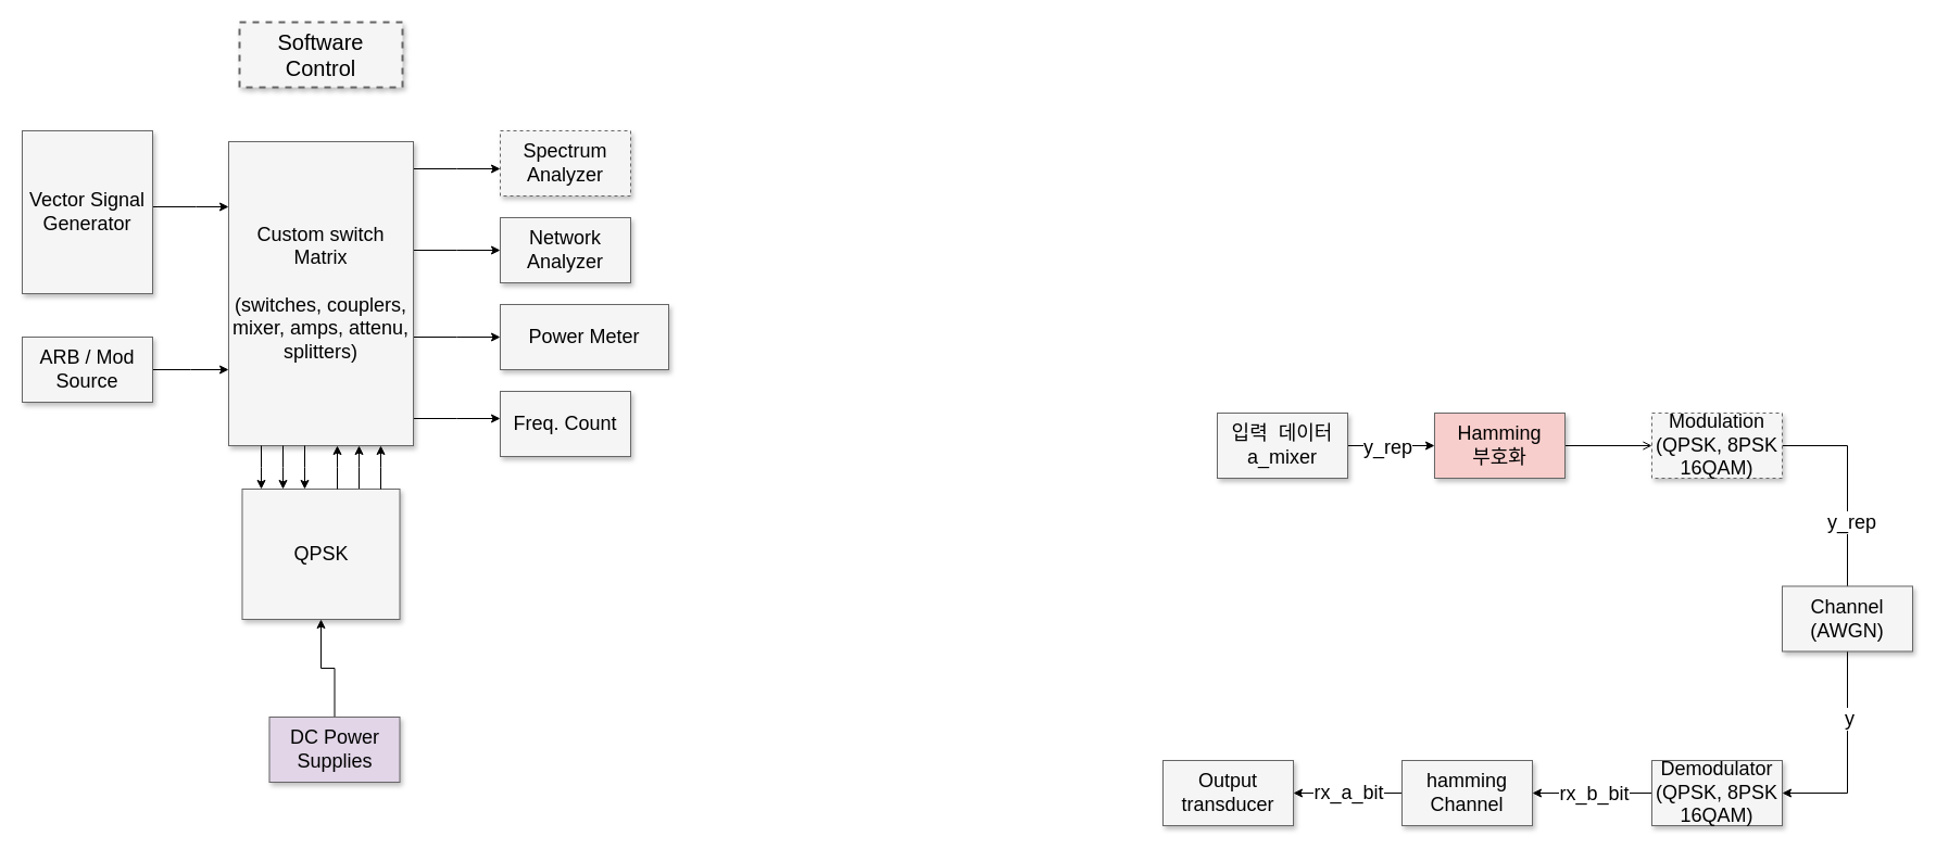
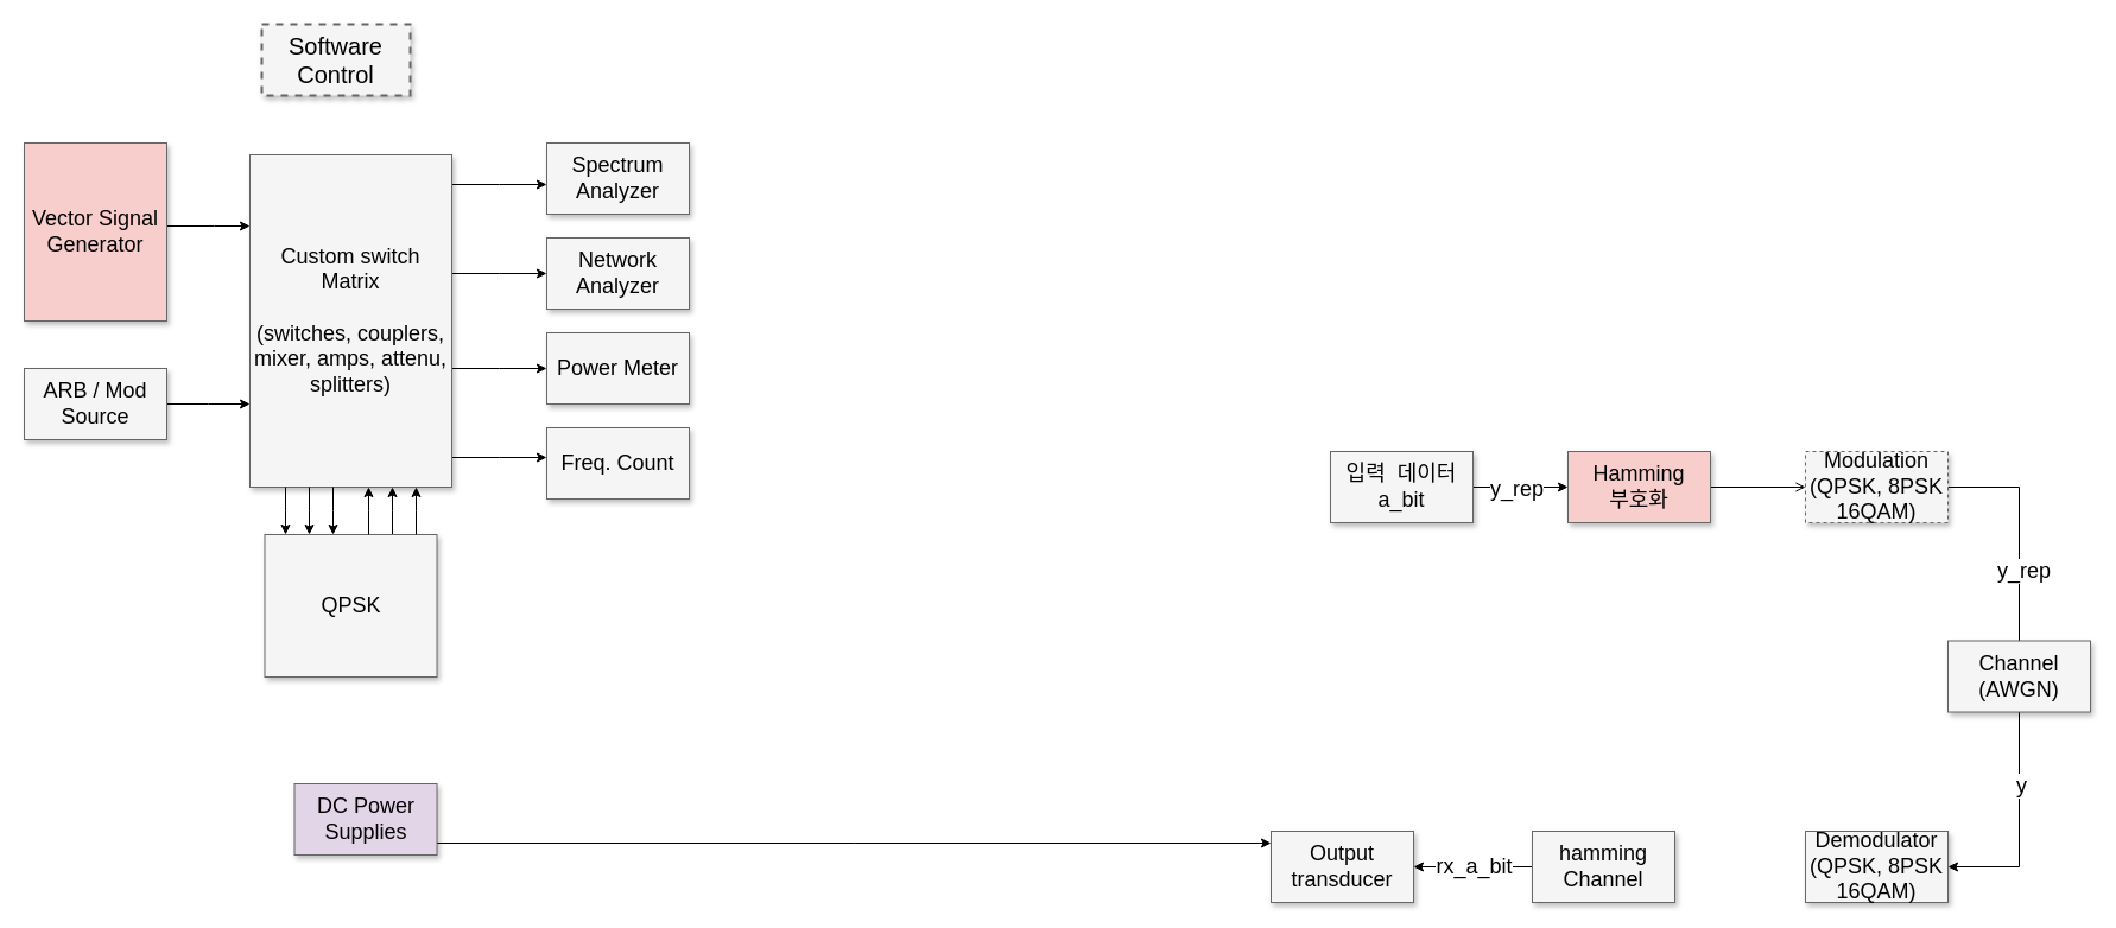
  <mxCell id="0" style=";html=1;" />
  <mxCell id="1" style=";html=1;" parent="0" />
- <mxCell id="2" value="Software Control" style="whiteSpace=wrap;html=1;shadow=1;fontSize=20;fillColor=#f5f5f5;strokeColor=#666666;strokeWidth=2;dashed=1;" parent="1" vertex="1"><mxGeometry x="220" y="20" width="150" height="60" as="geometry" /></mxCell>
+ <mxCell id="2" value="Software Control" style="whiteSpace=wrap;html=1;shadow=1;fontSize=20;fillColor=#f5f5f5;strokeColor=#666666;strokeWidth=2;dashed=1;" parent="1" vertex="1"><mxGeometry x="220" y="20" width="125" height="60" as="geometry" /></mxCell>
  <mxCell id="3" style="edgeStyle=elbowEdgeStyle;rounded=0;html=1;startArrow=none;startFill=0;jettySize=auto;orthogonalLoop=1;fontSize=18;elbow=vertical;" parent="1" source="8" target="9" edge="1"><mxGeometry relative="1" as="geometry" /></mxCell>
  <mxCell id="4" style="edgeStyle=elbowEdgeStyle;rounded=0;html=1;startArrow=none;startFill=0;jettySize=auto;orthogonalLoop=1;fontSize=18;elbow=vertical;" parent="1" source="8" target="10" edge="1"><mxGeometry relative="1" as="geometry" /></mxCell>
  <mxCell id="5" style="edgeStyle=elbowEdgeStyle;rounded=0;html=1;startArrow=none;startFill=0;jettySize=auto;orthogonalLoop=1;fontSize=18;elbow=vertical;" parent="1" source="8" target="11" edge="1"><mxGeometry relative="1" as="geometry" /></mxCell>
  <mxCell id="6" style="edgeStyle=elbowEdgeStyle;rounded=0;html=1;startArrow=none;startFill=0;jettySize=auto;orthogonalLoop=1;fontSize=18;elbow=vertical;" parent="1" source="8" target="12" edge="1"><mxGeometry relative="1" as="geometry" /></mxCell>
  <mxCell id="7" style="edgeStyle=elbowEdgeStyle;rounded=0;html=1;startArrow=none;startFill=0;jettySize=auto;orthogonalLoop=1;fontSize=18;" parent="1" source="17" target="8" edge="1"><mxGeometry relative="1" as="geometry"><Array as="points"><mxPoint x="330" y="430" /></Array></mxGeometry></mxCell>
  <mxCell id="8" value="Custom switch Matrix&lt;div&gt;&lt;br&gt;&lt;/div&gt;&lt;div&gt;(switches, couplers, mixer, amps, attenu, splitters)&lt;/div&gt;" style="whiteSpace=wrap;html=1;shadow=1;fontSize=18;fillColor=#f5f5f5;strokeColor=#666666;" parent="1" vertex="1"><mxGeometry x="210" y="130" width="170" height="280" as="geometry" /></mxCell>
- <mxCell id="9" value="Spectrum Analyzer" style="whiteSpace=wrap;html=1;shadow=1;fontSize=18;fillColor=#f5f5f5;strokeColor=#666666;dashed=1;" parent="1" vertex="1"><mxGeometry x="460" y="120" width="120" height="60" as="geometry" /></mxCell>
+ <mxCell id="9" value="Spectrum Analyzer" style="whiteSpace=wrap;html=1;shadow=1;fontSize=18;fillColor=#f5f5f5;strokeColor=#666666;" parent="1" vertex="1"><mxGeometry x="460" y="120" width="120" height="60" as="geometry" /></mxCell>
  <mxCell id="10" value="Network Analyzer" style="whiteSpace=wrap;html=1;shadow=1;fontSize=18;fillColor=#f5f5f5;strokeColor=#666666;" parent="1" vertex="1"><mxGeometry x="460" y="200" width="120" height="60" as="geometry" /></mxCell>
- <mxCell id="11" value="Power Meter" style="whiteSpace=wrap;html=1;shadow=1;fontSize=18;fillColor=#f5f5f5;strokeColor=#666666;" parent="1" vertex="1"><mxGeometry x="460" y="280" width="155" height="60" as="geometry" /></mxCell>
+ <mxCell id="11" value="Power Meter" style="whiteSpace=wrap;html=1;shadow=1;fontSize=18;fillColor=#f5f5f5;strokeColor=#666666;" parent="1" vertex="1"><mxGeometry x="460" y="280" width="120" height="60" as="geometry" /></mxCell>
  <mxCell id="12" value="Freq. Count" style="whiteSpace=wrap;html=1;shadow=1;fontSize=18;fillColor=#f5f5f5;strokeColor=#666666;" parent="1" vertex="1"><mxGeometry x="460" y="360" width="120" height="60" as="geometry" /></mxCell>
  <mxCell id="13" style="edgeStyle=elbowEdgeStyle;rounded=0;html=1;startArrow=none;startFill=0;jettySize=auto;orthogonalLoop=1;fontSize=18;elbow=vertical;" parent="1" source="14" target="8" edge="1"><mxGeometry relative="1" as="geometry"><Array as="points"><mxPoint x="180" y="190" /></Array></mxGeometry></mxCell>
- <mxCell id="14" value="Vector Signal Generator" style="whiteSpace=wrap;html=1;shadow=1;fontSize=18;fillColor=#f5f5f5;strokeColor=#666666;" parent="1" vertex="1"><mxGeometry x="20" y="120" width="120" height="150" as="geometry" /></mxCell>
+ <mxCell id="14" value="Vector Signal Generator" style="whiteSpace=wrap;html=1;shadow=1;fontSize=18;fillColor=#f8cecc;strokeColor=#666666;" parent="1" vertex="1"><mxGeometry x="20" y="120" width="120" height="150" as="geometry" /></mxCell>
  <mxCell id="15" style="edgeStyle=elbowEdgeStyle;rounded=0;html=1;startArrow=none;startFill=0;jettySize=auto;orthogonalLoop=1;fontSize=18;elbow=vertical;" parent="1" source="16" target="8" edge="1"><mxGeometry relative="1" as="geometry" /></mxCell>
  <mxCell id="16" value="ARB / Mod Source" style="whiteSpace=wrap;html=1;shadow=1;fontSize=18;fillColor=#f5f5f5;strokeColor=#666666;" parent="1" vertex="1"><mxGeometry x="20" y="310" width="120" height="60" as="geometry" /></mxCell>
  <mxCell id="17" value="QPSK" style="whiteSpace=wrap;html=1;shadow=1;fontSize=18;fillColor=#f5f5f5;strokeColor=#666666;" parent="1" vertex="1"><mxGeometry x="222.5" y="450" width="145" height="120" as="geometry" /></mxCell>
- <mxCell id="18" style="edgeStyle=elbowEdgeStyle;rounded=0;html=1;startArrow=none;startFill=0;jettySize=auto;orthogonalLoop=1;fontSize=18;elbow=vertical;" parent="1" source="19" target="17" edge="1"><mxGeometry relative="1" as="geometry" /></mxCell>
+ <mxCell id="18" style="edgeStyle=elbowEdgeStyle;rounded=0;html=1;startArrow=none;startFill=0;jettySize=auto;orthogonalLoop=1;fontSize=18;elbow=vertical;" parent="1" source="19" target="36" edge="1"><mxGeometry relative="1" as="geometry" /></mxCell>
  <mxCell id="19" value="DC Power Supplies" style="whiteSpace=wrap;html=1;shadow=1;fontSize=18;fillColor=#e1d5e7;strokeColor=#666666;" parent="1" vertex="1"><mxGeometry x="247.5" y="660" width="120" height="60" as="geometry" /></mxCell>
  <mxCell id="20" style="edgeStyle=elbowEdgeStyle;rounded=0;html=1;startArrow=none;startFill=0;jettySize=auto;orthogonalLoop=1;fontSize=18;" parent="1" source="17" target="8" edge="1"><mxGeometry relative="1" as="geometry"><mxPoint x="360" y="460" as="sourcePoint" /><mxPoint x="360" y="420" as="targetPoint" /><Array as="points"><mxPoint x="350" y="430" /><mxPoint x="330" y="430" /></Array></mxGeometry></mxCell>
  <mxCell id="21" style="edgeStyle=elbowEdgeStyle;rounded=0;html=1;startArrow=none;startFill=0;jettySize=auto;orthogonalLoop=1;fontSize=18;" parent="1" edge="1"><mxGeometry relative="1" as="geometry"><mxPoint x="310" y="450" as="sourcePoint" /><mxPoint x="310" y="410" as="targetPoint" /><Array as="points"><mxPoint x="310" y="430" /><mxPoint x="310" y="430" /></Array></mxGeometry></mxCell>
  <mxCell id="22" style="edgeStyle=elbowEdgeStyle;rounded=0;html=1;startArrow=none;startFill=0;jettySize=auto;orthogonalLoop=1;fontSize=18;" parent="1" edge="1"><mxGeometry relative="1" as="geometry"><mxPoint x="280" y="410" as="sourcePoint" /><mxPoint x="280" y="450" as="targetPoint" /><Array as="points"><mxPoint x="280" y="430" /><mxPoint x="310" y="440" /></Array></mxGeometry></mxCell>
  <mxCell id="23" style="edgeStyle=elbowEdgeStyle;rounded=0;html=1;startArrow=none;startFill=0;jettySize=auto;orthogonalLoop=1;fontSize=18;" parent="1" edge="1"><mxGeometry relative="1" as="geometry"><mxPoint x="260" y="410" as="sourcePoint" /><mxPoint x="260" y="450" as="targetPoint" /><Array as="points"><mxPoint x="260" y="430" /><mxPoint x="290" y="440" /></Array></mxGeometry></mxCell>
  <mxCell id="24" style="edgeStyle=elbowEdgeStyle;rounded=0;html=1;startArrow=none;startFill=0;jettySize=auto;orthogonalLoop=1;fontSize=18;" parent="1" edge="1"><mxGeometry relative="1" as="geometry"><mxPoint x="240" y="410" as="sourcePoint" /><mxPoint x="240" y="450" as="targetPoint" /><Array as="points"><mxPoint x="240" y="430" /><mxPoint x="270" y="440" /></Array></mxGeometry></mxCell>
  <mxCell id="25" style="edgeStyle=orthogonalEdgeStyle;rounded=0;orthogonalLoop=1;jettySize=auto;html=1;entryX=0;entryY=0.5;entryDx=0;entryDy=0;" edge="1" parent="1" source="27" target="29"><mxGeometry relative="1" as="geometry" /></mxCell>
  <mxCell id="26" value="&lt;font style=&quot;font-size: 18px;&quot;&gt;y_rep&lt;/font&gt;" style="edgeLabel;html=1;align=center;verticalAlign=middle;resizable=0;points=[];" vertex="1" connectable="0" parent="25"><mxGeometry x="-0.107" y="-1" relative="1" as="geometry"><mxPoint as="offset" /></mxGeometry></mxCell>
- <mxCell id="27" value="입력&amp;nbsp; 데이터&lt;br&gt;a_mixer" style="whiteSpace=wrap;html=1;shadow=1;fontSize=18;fillColor=#f5f5f5;strokeColor=#666666;" vertex="1" parent="1"><mxGeometry x="1120" y="380" width="120" height="60" as="geometry" /></mxCell>
+ <mxCell id="27" value="입력&amp;nbsp; 데이터&lt;br&gt;a_bit" style="whiteSpace=wrap;html=1;shadow=1;fontSize=18;fillColor=#f5f5f5;strokeColor=#666666;" vertex="1" parent="1"><mxGeometry x="1120" y="380" width="120" height="60" as="geometry" /></mxCell>
  <mxCell id="28" style="edgeStyle=orthogonalEdgeStyle;rounded=0;orthogonalLoop=1;jettySize=auto;html=1;entryX=0;entryY=0.5;entryDx=0;entryDy=0;endArrow=open;" edge="1" parent="1" source="29" target="32"><mxGeometry relative="1" as="geometry" /></mxCell>
  <mxCell id="29" value="Hamming&lt;br&gt;부호화" style="whiteSpace=wrap;html=1;shadow=1;fontSize=18;fillColor=#f8cecc;strokeColor=#666666;" vertex="1" parent="1"><mxGeometry x="1320" y="380" width="120" height="60" as="geometry" /></mxCell>
  <mxCell id="30" style="edgeStyle=orthogonalEdgeStyle;rounded=0;orthogonalLoop=1;jettySize=auto;html=1;entryX=0.5;entryY=0;entryDx=0;entryDy=0;endArrow=none;" edge="1" parent="1" source="32" target="35"><mxGeometry relative="1" as="geometry"><Array as="points"><mxPoint x="1700" y="410" /></Array></mxGeometry></mxCell>
  <mxCell id="31" value="&lt;font style=&quot;font-size: 18px;&quot;&gt;y_rep&lt;/font&gt;" style="edgeLabel;html=1;align=center;verticalAlign=middle;resizable=0;points=[];" vertex="1" connectable="0" parent="30"><mxGeometry x="0.376" y="3" relative="1" as="geometry"><mxPoint as="offset" /></mxGeometry></mxCell>
  <mxCell id="32" value="Modulation&lt;br&gt;(QPSK, 8PSK&lt;br&gt;16QAM)" style="whiteSpace=wrap;html=1;shadow=1;fontSize=18;fillColor=#f5f5f5;strokeColor=#666666;dashed=1;" vertex="1" parent="1"><mxGeometry x="1520" y="380" width="120" height="60" as="geometry" /></mxCell>
  <mxCell id="33" style="edgeStyle=orthogonalEdgeStyle;rounded=0;orthogonalLoop=1;jettySize=auto;html=1;entryX=1;entryY=0.5;entryDx=0;entryDy=0;" edge="1" parent="1" source="35" target="43"><mxGeometry relative="1" as="geometry" /></mxCell>
  <mxCell id="34" value="&lt;font style=&quot;font-size: 18px;&quot;&gt;y&lt;/font&gt;" style="edgeLabel;html=1;align=center;verticalAlign=middle;resizable=0;points=[];" vertex="1" connectable="0" parent="33"><mxGeometry x="-0.344" y="1" relative="1" as="geometry"><mxPoint as="offset" /></mxGeometry></mxCell>
  <mxCell id="35" value="Channel&lt;br&gt;(AWGN)" style="whiteSpace=wrap;html=1;shadow=1;fontSize=18;fillColor=#f5f5f5;strokeColor=#666666;" vertex="1" parent="1"><mxGeometry x="1640" y="539.5" width="120" height="60" as="geometry" /></mxCell>
  <mxCell id="36" value="Output&lt;br&gt;transducer" style="whiteSpace=wrap;html=1;shadow=1;fontSize=18;fillColor=#f5f5f5;strokeColor=#666666;" vertex="1" parent="1"><mxGeometry x="1070" y="700" width="120" height="60" as="geometry" /></mxCell>
  <mxCell id="37" style="edgeStyle=orthogonalEdgeStyle;rounded=0;orthogonalLoop=1;jettySize=auto;html=1;entryX=1;entryY=0.5;entryDx=0;entryDy=0;" edge="1" parent="1" source="39" target="36"><mxGeometry relative="1" as="geometry" /></mxCell>
  <mxCell id="38" value="&lt;font style=&quot;font-size: 18px;&quot;&gt;rx_a_bit&lt;/font&gt;" style="edgeLabel;html=1;align=center;verticalAlign=middle;resizable=0;points=[];" vertex="1" connectable="0" parent="37"><mxGeometry x="0.005" y="-1" relative="1" as="geometry"><mxPoint as="offset" /></mxGeometry></mxCell>
  <mxCell id="39" value="hamming&lt;br&gt;Channel" style="whiteSpace=wrap;html=1;shadow=1;fontSize=18;fillColor=#f5f5f5;strokeColor=#666666;" vertex="1" parent="1"><mxGeometry x="1290" y="700" width="120" height="60" as="geometry" /></mxCell>
- <mxCell id="40" style="edgeStyle=orthogonalEdgeStyle;rounded=0;orthogonalLoop=1;jettySize=auto;html=1;entryX=1;entryY=0.5;entryDx=0;entryDy=0;" edge="1" parent="1" source="43" target="39"><mxGeometry relative="1" as="geometry" /></mxCell>
- <mxCell id="41" value="Text" style="edgeLabel;html=1;align=center;verticalAlign=middle;resizable=0;points=[];" vertex="1" connectable="0" parent="40"><mxGeometry x="-0.312" y="2" relative="1" as="geometry"><mxPoint x="-13" y="-2" as="offset" /></mxGeometry></mxCell>
- <mxCell id="42" value="&lt;font style=&quot;font-size: 18px;&quot;&gt;rx_b_bit&lt;/font&gt;" style="edgeLabel;html=1;align=center;verticalAlign=middle;resizable=0;points=[];" vertex="1" connectable="0" parent="40"><mxGeometry x="-0.013" relative="1" as="geometry"><mxPoint as="offset" /></mxGeometry></mxCell>
  <mxCell id="43" value="Demodulator&lt;br&gt;(QPSK, 8PSK&lt;br style=&quot;border-color: var(--border-color);&quot;&gt;16QAM)" style="whiteSpace=wrap;html=1;shadow=1;fontSize=18;fillColor=#f5f5f5;strokeColor=#666666;" vertex="1" parent="1"><mxGeometry x="1520" y="700" width="120" height="60" as="geometry" /></mxCell>
